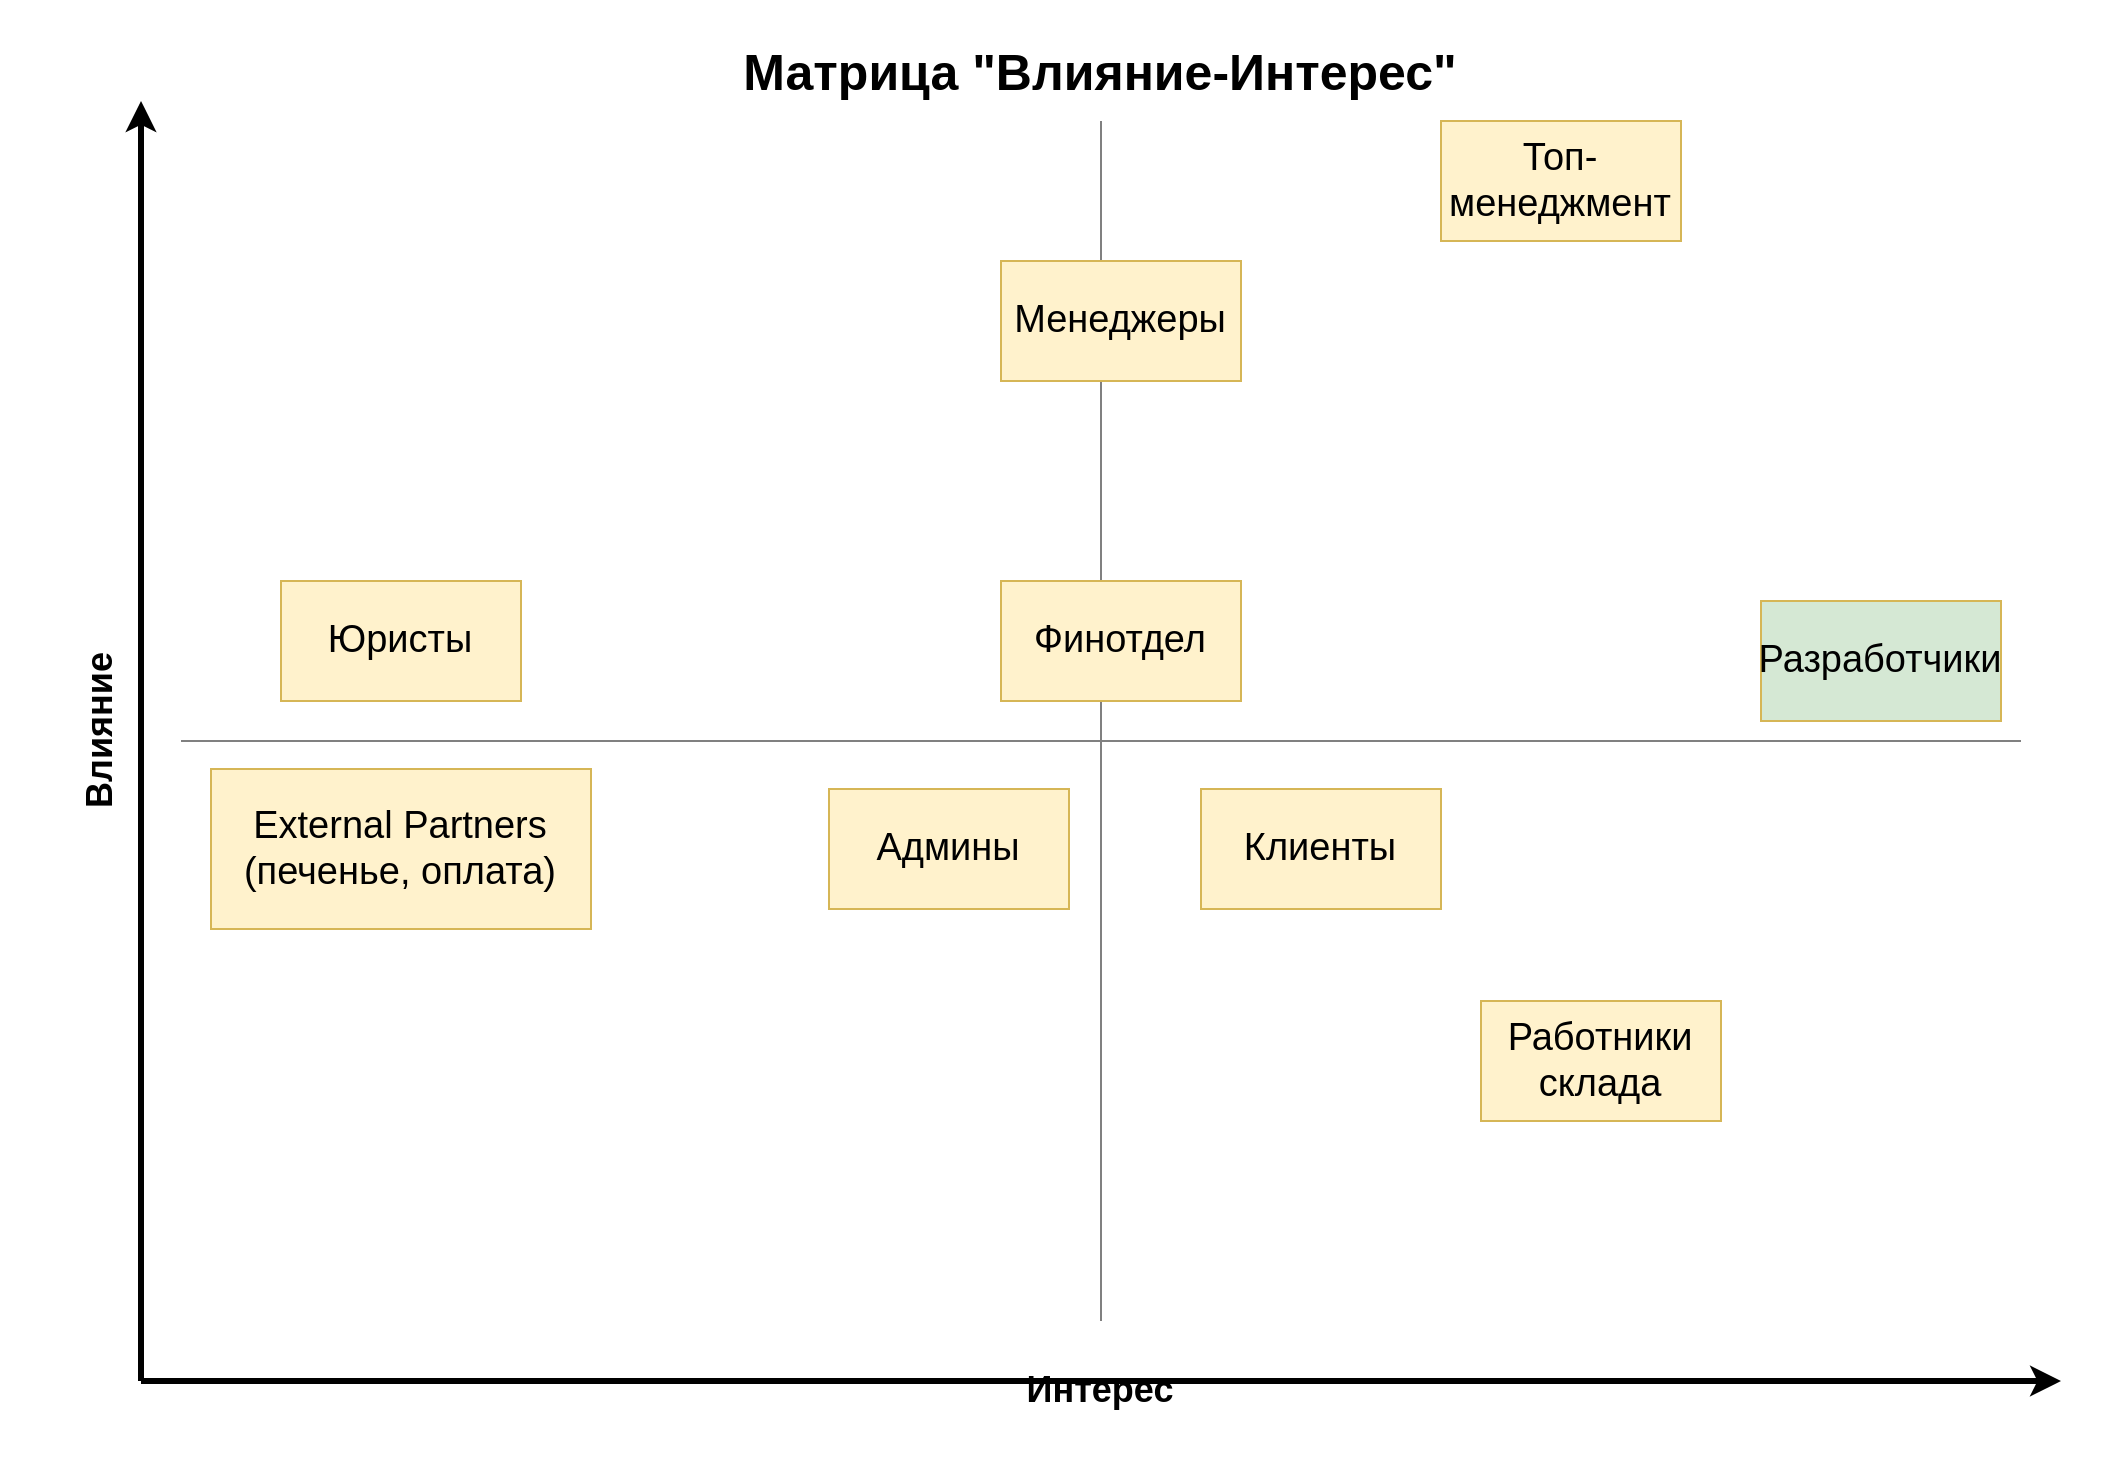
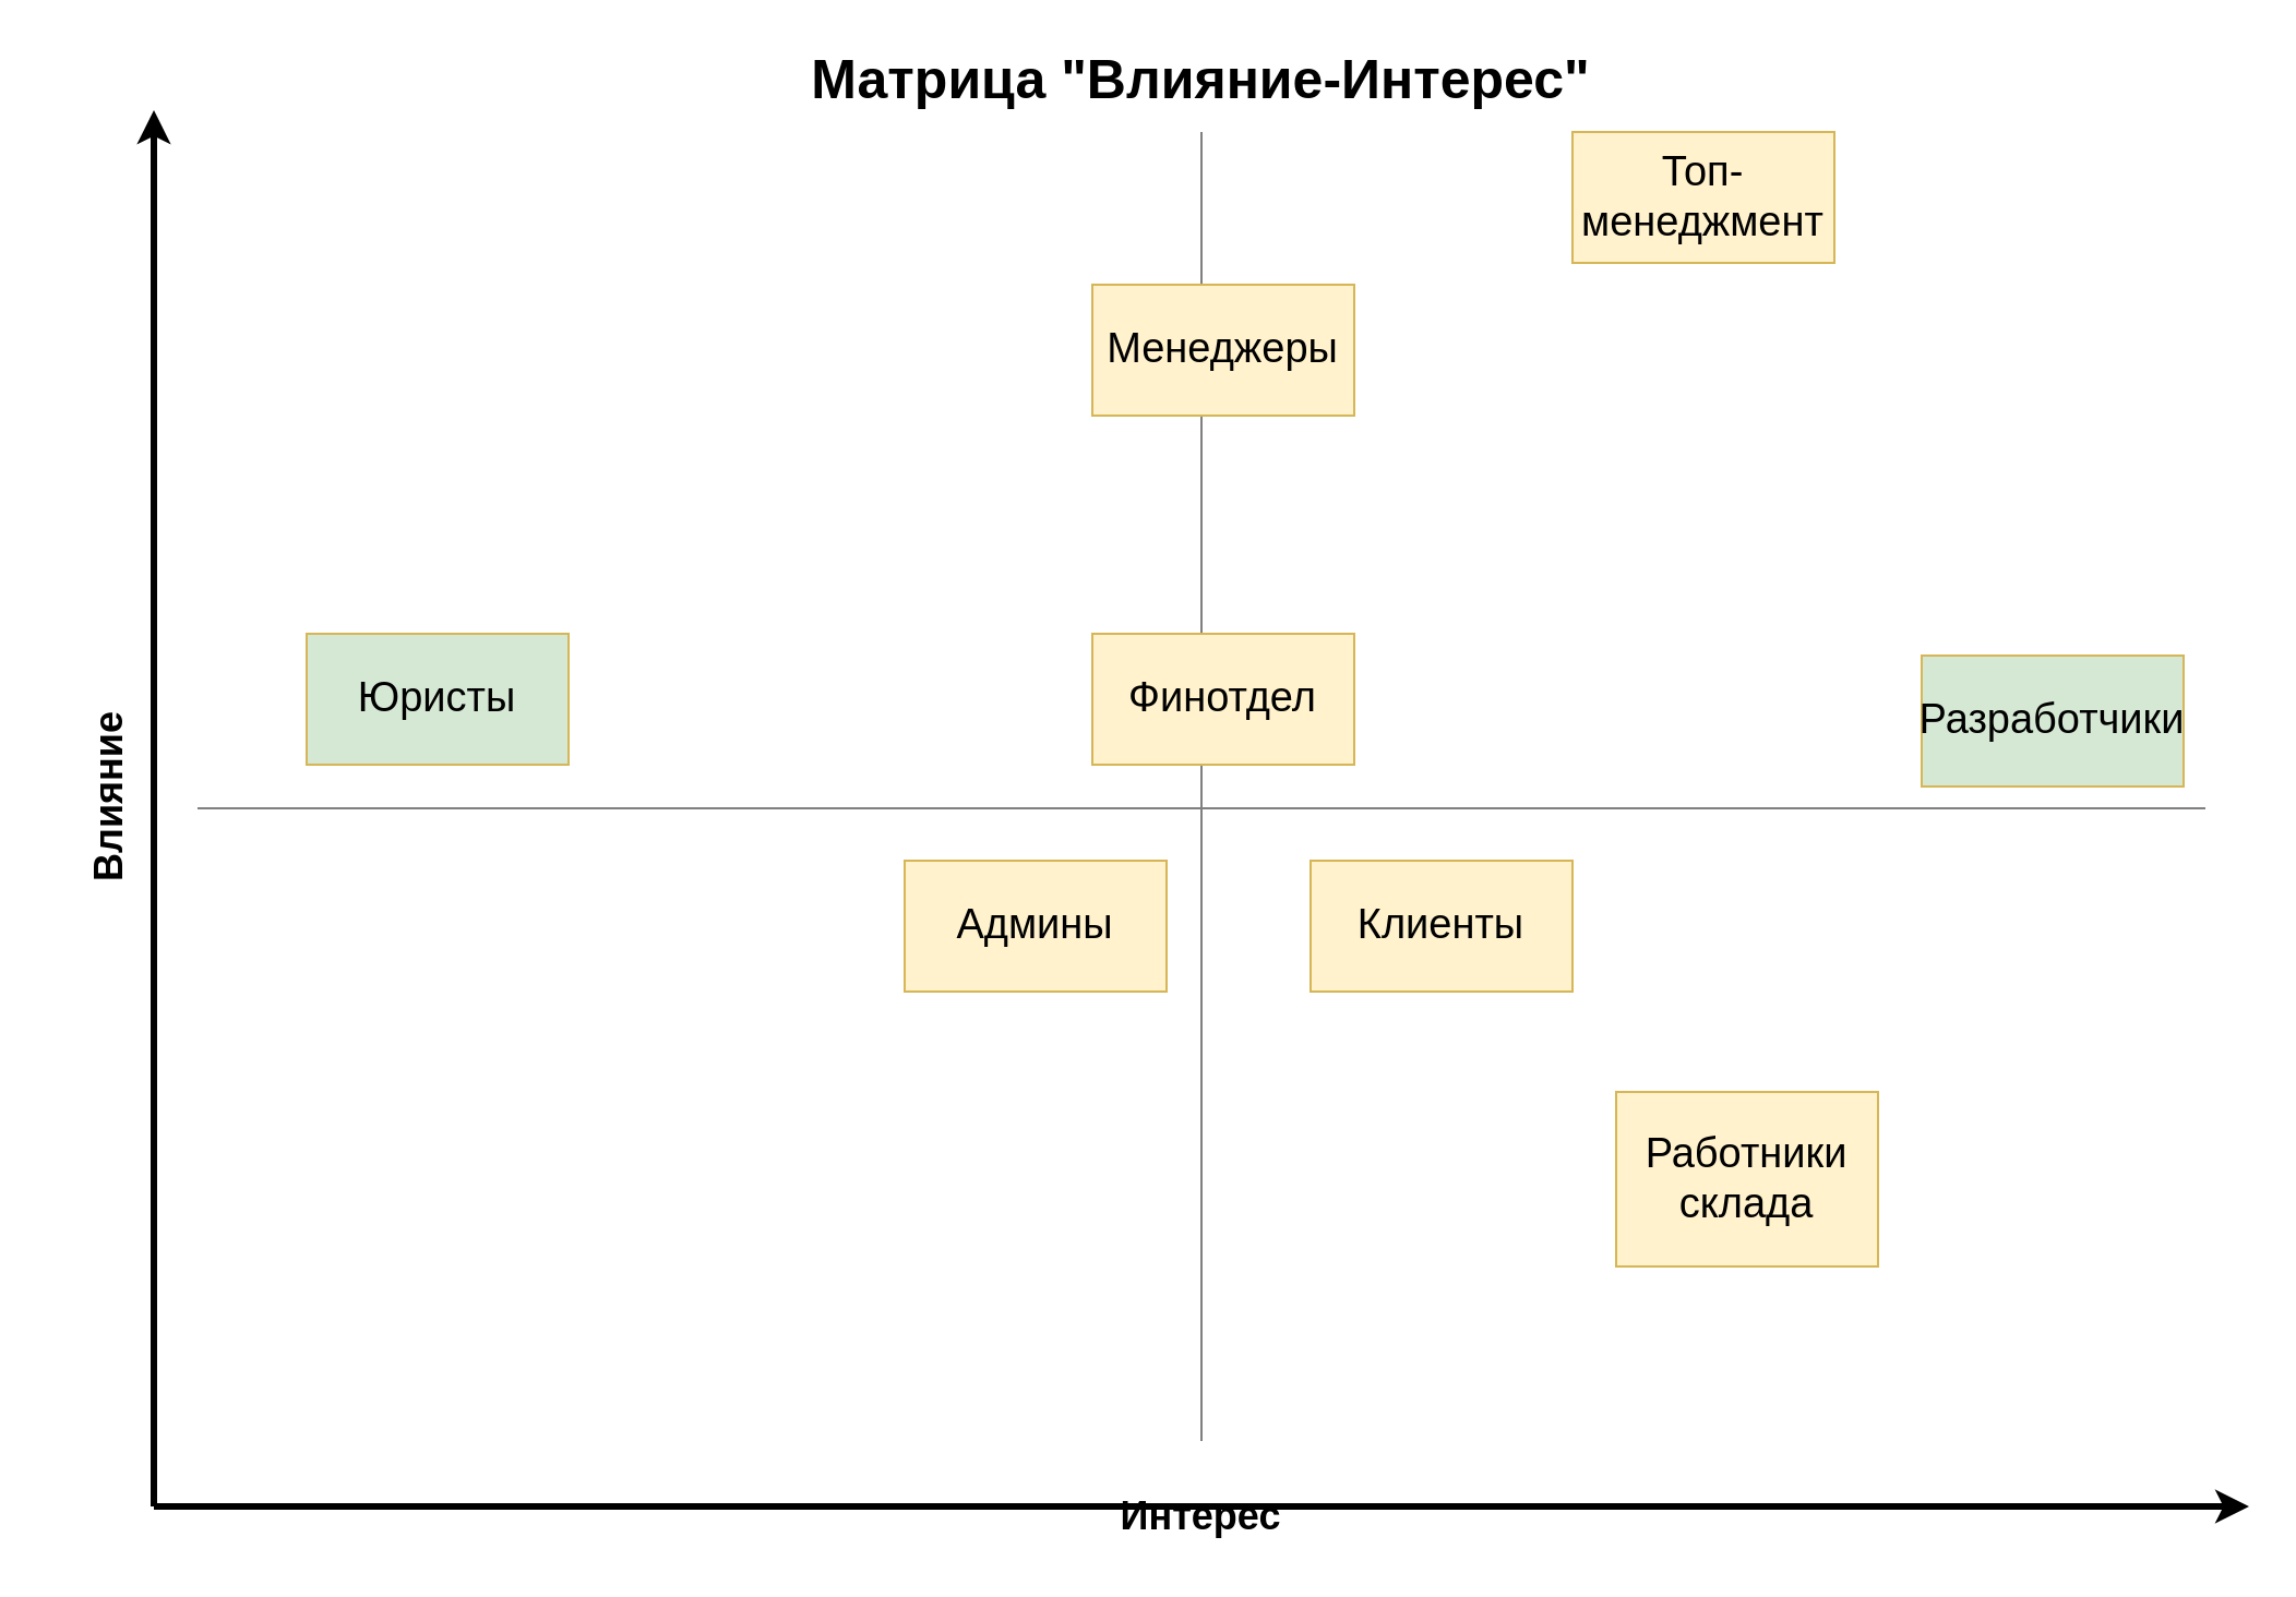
  <mxCell id="0" />
  <mxCell id="1" parent="0" />
  <mxCell id="2" value="" style="endArrow=classic;html=1;rounded=0;strokeWidth=3;" edge="1" parent="1"><mxGeometry width="50" height="50" relative="1" as="geometry"><mxPoint x="70" y="690" as="sourcePoint" /><mxPoint x="70" y="50" as="targetPoint" /></mxGeometry></mxCell>
  <mxCell id="3" value="" style="endArrow=classic;html=1;rounded=0;strokeWidth=3;" edge="1" parent="1"><mxGeometry width="50" height="50" relative="1" as="geometry"><mxPoint x="70" y="690" as="sourcePoint" /><mxPoint x="1030" y="690" as="targetPoint" /></mxGeometry></mxCell>
  <mxCell id="4" value="" style="endArrow=none;html=1;rounded=0;strokeColor=#808080;" edge="1" parent="1"><mxGeometry width="50" height="50" relative="1" as="geometry"><mxPoint x="550" y="60" as="sourcePoint" /><mxPoint x="550" y="660" as="targetPoint" /></mxGeometry></mxCell>
  <mxCell id="5" value="&lt;font style=&quot;font-size: 18px;&quot;&gt;&lt;b&gt;Интерес&lt;/b&gt;&lt;/font&gt;" style="text;html=1;align=center;verticalAlign=middle;whiteSpace=wrap;rounded=0;" vertex="1" parent="1"><mxGeometry x="520" y="680" width="60" height="30" as="geometry" /></mxCell>
  <mxCell id="6" value="&lt;font style=&quot;font-size: 18px;&quot;&gt;&lt;b&gt;Влияние&lt;/b&gt;&lt;/font&gt;" style="text;html=1;align=center;verticalAlign=middle;whiteSpace=wrap;rounded=0;rotation=-90;" vertex="1" parent="1"><mxGeometry x="20" y="350" width="60" height="30" as="geometry" /></mxCell>
  <mxCell id="7" value="&lt;font style=&quot;font-size: 25px;&quot;&gt;&lt;b&gt;Матрица &quot;Влияние-Интерес&quot;&lt;/b&gt;&lt;/font&gt;" style="text;html=1;align=center;verticalAlign=middle;whiteSpace=wrap;rounded=0;" vertex="1" parent="1"><mxGeometry x="260" y="20" width="580" height="30" as="geometry" /></mxCell>
  <mxCell id="8" value="" style="endArrow=none;html=1;rounded=0;strokeColor=#808080;" edge="1" parent="1"><mxGeometry width="50" height="50" relative="1" as="geometry"><mxPoint x="90" y="370" as="sourcePoint" /><mxPoint x="1010" y="370" as="targetPoint" /></mxGeometry></mxCell>
  <mxCell id="9" value="Stakeholders" parent="0" />
  <mxCell id="10" value="&lt;font style=&quot;font-size: 19px;&quot;&gt;Топ-менеджмент&lt;/font&gt;" style="rounded=0;whiteSpace=wrap;html=1;fillColor=#fff2cc;strokeColor=#d6b656;" vertex="1" parent="9"><mxGeometry x="720" y="60" width="120" height="60" as="geometry" /></mxCell>
  <mxCell id="11" value="&lt;font style=&quot;font-size: 19px;&quot;&gt;Админы&lt;/font&gt;" style="rounded=0;whiteSpace=wrap;html=1;fillColor=#fff2cc;strokeColor=#d6b656;" vertex="1" parent="9"><mxGeometry x="414" y="394" width="120" height="60" as="geometry" /></mxCell>
- <mxCell id="12" value="&lt;font style=&quot;font-size: 19px;&quot;&gt;Юристы&lt;/font&gt;" style="rounded=0;whiteSpace=wrap;html=1;fillColor=#fff2cc;strokeColor=#d6b656;" vertex="1" parent="9"><mxGeometry x="140" y="290" width="120" height="60" as="geometry" /></mxCell>
+ <mxCell id="12" value="&lt;font style=&quot;font-size: 19px;&quot;&gt;Юристы&lt;/font&gt;" style="rounded=0;whiteSpace=wrap;html=1;fillColor=#d5e8d4;strokeColor=#d6b656;" vertex="1" parent="9"><mxGeometry x="140" y="290" width="120" height="60" as="geometry" /></mxCell>
  <mxCell id="13" value="&lt;font style=&quot;font-size: 19px;&quot;&gt;Клиенты&lt;/font&gt;" style="rounded=0;whiteSpace=wrap;html=1;fillColor=#fff2cc;strokeColor=#d6b656;" vertex="1" parent="9"><mxGeometry x="600" y="394" width="120" height="60" as="geometry" /></mxCell>
- <mxCell id="14" value="&lt;font style=&quot;font-size: 19px;&quot;&gt;External Partners (печенье, оплата)&lt;/font&gt;" style="rounded=0;whiteSpace=wrap;html=1;fillColor=#fff2cc;strokeColor=#d6b656;" vertex="1" parent="9"><mxGeometry x="105" y="384" width="190" height="80" as="geometry" /></mxCell>
  <mxCell id="15" value="&lt;font style=&quot;font-size: 19px;&quot;&gt;Менеджеры&lt;/font&gt;" style="rounded=0;whiteSpace=wrap;html=1;fillColor=#fff2cc;strokeColor=#d6b656;" vertex="1" parent="9"><mxGeometry x="500" y="130" width="120" height="60" as="geometry" /></mxCell>
  <mxCell id="16" value="&lt;font style=&quot;font-size: 19px;&quot;&gt;Финотдел&lt;/font&gt;" style="rounded=0;whiteSpace=wrap;html=1;fillColor=#fff2cc;strokeColor=#d6b656;" vertex="1" parent="9"><mxGeometry x="500" y="290" width="120" height="60" as="geometry" /></mxCell>
  <mxCell id="17" value="&lt;font style=&quot;font-size: 19px;&quot;&gt;Разработчики&lt;/font&gt;" style="rounded=0;whiteSpace=wrap;html=1;fillColor=#d5e8d4;strokeColor=#d6b656;" vertex="1" parent="9"><mxGeometry x="880" y="300" width="120" height="60" as="geometry" /></mxCell>
- <mxCell id="18" value="&lt;span style=&quot;font-size: 19px;&quot;&gt;Работники склада&lt;/span&gt;" style="rounded=0;whiteSpace=wrap;html=1;fillColor=#fff2cc;strokeColor=#d6b656;" vertex="1" parent="9"><mxGeometry x="740" y="500" width="120" height="60" as="geometry" /></mxCell>
+ <mxCell id="18" value="&lt;span style=&quot;font-size: 19px;&quot;&gt;Работники склада&lt;/span&gt;" style="rounded=0;whiteSpace=wrap;html=1;fillColor=#fff2cc;strokeColor=#d6b656;" vertex="1" parent="9"><mxGeometry x="740" y="500" width="120" height="80" as="geometry" /></mxCell>
